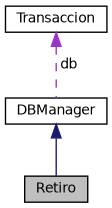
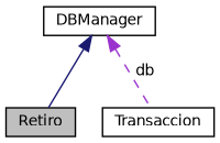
  digraph {
    node [color=black fillcolor=white fontname=Helvetica fontsize=10 shape=record style=filled]
    edge [dir=back fontname=Helvetica fontsize=10 labelfontname=Helvetica labelfontsize=10]
    n1 [fillcolor=grey75 fontcolor=black height=0.2 label=Retiro width=0.4]
    n2 [height=0.2 label=Transaccion width=0.4]
    n3 [height=0.2 label=DBManager width=0.4]
    n3 -> n1 [color=midnightblue style=solid]
-   n2 -> n3 [color=darkorchid3 label=" db" style=dashed]
+   n3 -> n2 [color=darkorchid3 label=" db" style=dashed]
  }
